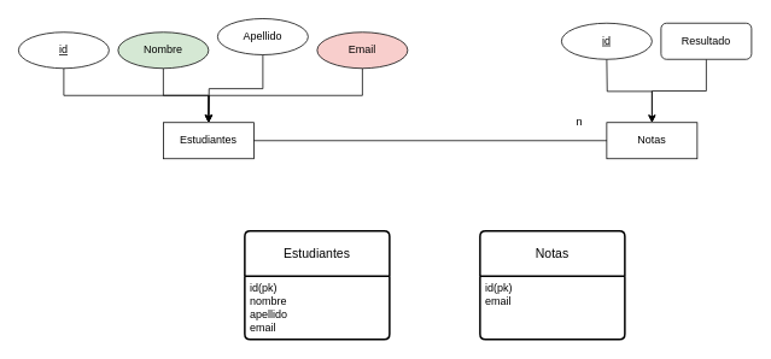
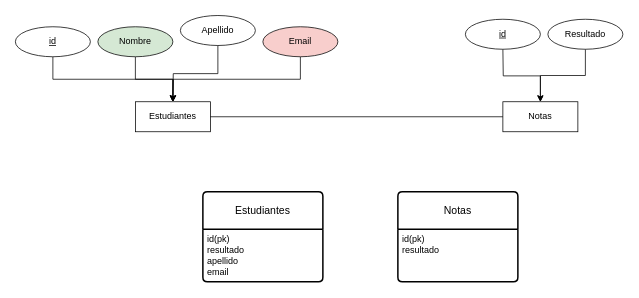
  <mxCell id="0" />
  <mxCell id="1" parent="0" />
  <mxCell id="2" value="Estudiantes" style="whiteSpace=wrap;html=1;align=center;" vertex="1" parent="1"><mxGeometry x="180" y="135" width="100" height="40" as="geometry" /></mxCell>
  <mxCell id="3" value="Notas" style="whiteSpace=wrap;html=1;align=center;" vertex="1" parent="1"><mxGeometry x="670" y="135" width="100" height="40" as="geometry" /></mxCell>
  <mxCell id="4" style="edgeStyle=orthogonalEdgeStyle;rounded=0;orthogonalLoop=1;jettySize=auto;html=1;exitX=0.5;exitY=1;exitDx=0;exitDy=0;" edge="1" parent="1" source="5" target="2"><mxGeometry relative="1" as="geometry" /></mxCell>
  <mxCell id="5" value="Nombre" style="ellipse;whiteSpace=wrap;html=1;align=center;fillColor=#d5e8d4;" vertex="1" parent="1"><mxGeometry x="130" y="35" width="100" height="40" as="geometry" /></mxCell>
  <mxCell id="6" style="edgeStyle=orthogonalEdgeStyle;rounded=0;orthogonalLoop=1;jettySize=auto;html=1;exitX=0.5;exitY=1;exitDx=0;exitDy=0;entryX=0.5;entryY=0;entryDx=0;entryDy=0;" edge="1" parent="1" target="3"><mxGeometry relative="1" as="geometry"><mxPoint x="670" y="65" as="sourcePoint" /></mxGeometry></mxCell>
  <mxCell id="7" style="edgeStyle=orthogonalEdgeStyle;rounded=0;orthogonalLoop=1;jettySize=auto;html=1;exitX=0.5;exitY=1;exitDx=0;exitDy=0;entryX=0.5;entryY=0;entryDx=0;entryDy=0;" edge="1" parent="1" source="8" target="3"><mxGeometry relative="1" as="geometry"><mxPoint x="720" y="125" as="targetPoint" /></mxGeometry></mxCell>
- <mxCell id="8" value="Resultado" style="whiteSpace=wrap;html=1;align=center;rounded=1;" vertex="1" parent="1"><mxGeometry x="730" y="25" width="100" height="40" as="geometry" /></mxCell>
+ <mxCell id="8" value="Resultado" style="ellipse;whiteSpace=wrap;html=1;align=center;" vertex="1" parent="1"><mxGeometry x="730" y="25" width="100" height="40" as="geometry" /></mxCell>
  <mxCell id="9" style="edgeStyle=orthogonalEdgeStyle;rounded=0;orthogonalLoop=1;jettySize=auto;html=1;exitX=0.5;exitY=1;exitDx=0;exitDy=0;" edge="1" parent="1" source="10"><mxGeometry relative="1" as="geometry"><mxPoint x="230" y="135" as="targetPoint" /></mxGeometry></mxCell>
  <mxCell id="10" value="Apellido" style="ellipse;whiteSpace=wrap;html=1;align=center;" vertex="1" parent="1"><mxGeometry x="240" y="20" width="100" height="40" as="geometry" /></mxCell>
  <mxCell id="11" style="edgeStyle=orthogonalEdgeStyle;rounded=0;orthogonalLoop=1;jettySize=auto;html=1;exitX=0.5;exitY=1;exitDx=0;exitDy=0;" edge="1" parent="1" source="12"><mxGeometry relative="1" as="geometry"><mxPoint x="230" y="135" as="targetPoint" /></mxGeometry></mxCell>
  <mxCell id="12" value="Email" style="ellipse;whiteSpace=wrap;html=1;align=center;fillColor=#f8cecc;" vertex="1" parent="1"><mxGeometry x="350" y="35" width="100" height="40" as="geometry" /></mxCell>
  <mxCell id="13" value="" style="line;strokeWidth=1;rotatable=0;dashed=0;labelPosition=right;align=left;verticalAlign=middle;spacingTop=0;spacingLeft=6;points=[];portConstraint=eastwest;" vertex="1" parent="1"><mxGeometry x="280" y="150" width="390" height="10" as="geometry" /></mxCell>
- <mxCell id="14" value="n" style="text;html=1;align=center;verticalAlign=middle;whiteSpace=wrap;rounded=0;" vertex="1" parent="1"><mxGeometry x="610" y="120" width="60" height="30" as="geometry" /></mxCell>
  <mxCell id="15" value="Notas" style="swimlane;childLayout=stackLayout;horizontal=1;startSize=50;horizontalStack=0;rounded=1;fontSize=14;fontStyle=0;strokeWidth=2;resizeParent=0;resizeLast=1;shadow=0;dashed=0;align=center;arcSize=4;whiteSpace=wrap;html=1;" vertex="1" parent="1"><mxGeometry x="530" y="255" width="160" height="120" as="geometry" /></mxCell>
- <mxCell id="16" value="id(pk)&lt;div&gt;email&lt;/div&gt;&lt;div&gt;&lt;br&gt;&lt;/div&gt;" style="align=left;strokeColor=none;fillColor=none;spacingLeft=4;fontSize=12;verticalAlign=top;resizable=0;rotatable=0;part=1;html=1;" vertex="1" parent="15"><mxGeometry y="50" width="160" height="70" as="geometry" /></mxCell>
+ <mxCell id="16" value="id(pk)&lt;div&gt;resultado&lt;/div&gt;&lt;div&gt;&lt;br&gt;&lt;/div&gt;" style="align=left;strokeColor=none;fillColor=none;spacingLeft=4;fontSize=12;verticalAlign=top;resizable=0;rotatable=0;part=1;html=1;" vertex="1" parent="15"><mxGeometry y="50" width="160" height="70" as="geometry" /></mxCell>
  <mxCell id="17" value="Estudiantes" style="swimlane;childLayout=stackLayout;horizontal=1;startSize=50;horizontalStack=0;rounded=1;fontSize=14;fontStyle=0;strokeWidth=2;resizeParent=0;resizeLast=1;shadow=0;dashed=0;align=center;arcSize=4;whiteSpace=wrap;html=1;" vertex="1" parent="1"><mxGeometry x="270" y="255" width="160" height="120" as="geometry" /></mxCell>
- <mxCell id="18" value="id(pk)&lt;div&gt;nombre&lt;/div&gt;&lt;div&gt;apellido&lt;/div&gt;&lt;div&gt;email&lt;/div&gt;" style="align=left;strokeColor=none;fillColor=none;spacingLeft=4;fontSize=12;verticalAlign=top;resizable=0;rotatable=0;part=1;html=1;" vertex="1" parent="17"><mxGeometry y="50" width="160" height="70" as="geometry" /></mxCell>
+ <mxCell id="18" value="id(pk)&lt;div&gt;resultado&lt;/div&gt;&lt;div&gt;apellido&lt;/div&gt;&lt;div&gt;email&lt;/div&gt;" style="align=left;strokeColor=none;fillColor=none;spacingLeft=4;fontSize=12;verticalAlign=top;resizable=0;rotatable=0;part=1;html=1;" vertex="1" parent="17"><mxGeometry y="50" width="160" height="70" as="geometry" /></mxCell>
  <mxCell id="19" style="edgeStyle=orthogonalEdgeStyle;rounded=0;orthogonalLoop=1;jettySize=auto;html=1;exitX=0.5;exitY=1;exitDx=0;exitDy=0;entryX=0.5;entryY=0;entryDx=0;entryDy=0;" edge="1" parent="1" source="20" target="2"><mxGeometry relative="1" as="geometry" /></mxCell>
  <mxCell id="20" value="id" style="ellipse;whiteSpace=wrap;html=1;align=center;fontStyle=4;" vertex="1" parent="1"><mxGeometry x="20" y="35" width="100" height="40" as="geometry" /></mxCell>
  <mxCell id="21" value="id" style="ellipse;whiteSpace=wrap;html=1;align=center;fontStyle=4;" vertex="1" parent="1"><mxGeometry x="620" y="25" width="100" height="40" as="geometry" /></mxCell>
